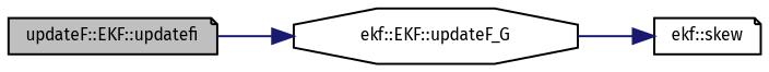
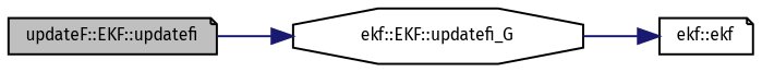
  digraph {
    fontname="Fira Sans"
    rankdir=LR
    node [color=black fontname="Fira Sans" fontsize=8 shape=note]
    edge [color=midnightblue fontname="Fira Sans" fontsize=8 labelfontname=DejaVuSansMono labelfontsize=8 style=solid]
    n1 [fillcolor=grey75 fontcolor=black height=0.2 label="updateF::EKF::updatefi" style=filled width=0.4]
-   n2 [height=0.2 label="ekf::EKF::updateF_G" shape=octagon width=0.4]
-   n3 [height=0.2 label="ekf::skew" width=0.4]
+   n2 [height=0.2 label="ekf::EKF::updatefi_G" shape=octagon width=0.4]
+   n3 [height=0.2 label="ekf::ekf" width=0.4]
    n1 -> n2
    n2 -> n3
  }
